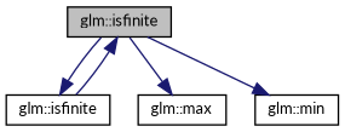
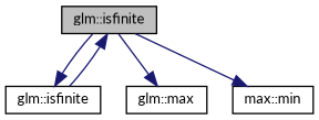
  digraph {
    rankdir=TB
    fontname=Lato
    node [color=black fillcolor=white fontname=Lato fontsize=10 shape=record style=filled]
    edge [color=midnightblue fontname=Lato fontsize=10 labelfontname=Helvetica labelfontsize=10 style=solid]
    n1 [fillcolor=grey75 fontcolor=black height=0.2 label="glm::isfinite" width=0.4]
    n2 [height=0.2 label="glm::isfinite" width=0.4]
    n3 [height=0.2 label="glm::max" width=0.4]
-   n4 [height=0.2 label="glm::min" width=0.4]
+   n4 [height=0.2 label="max::min" width=0.4]
    n1 -> n2
    n1 -> n3
    n1 -> n4
    n2 -> n1
  }
